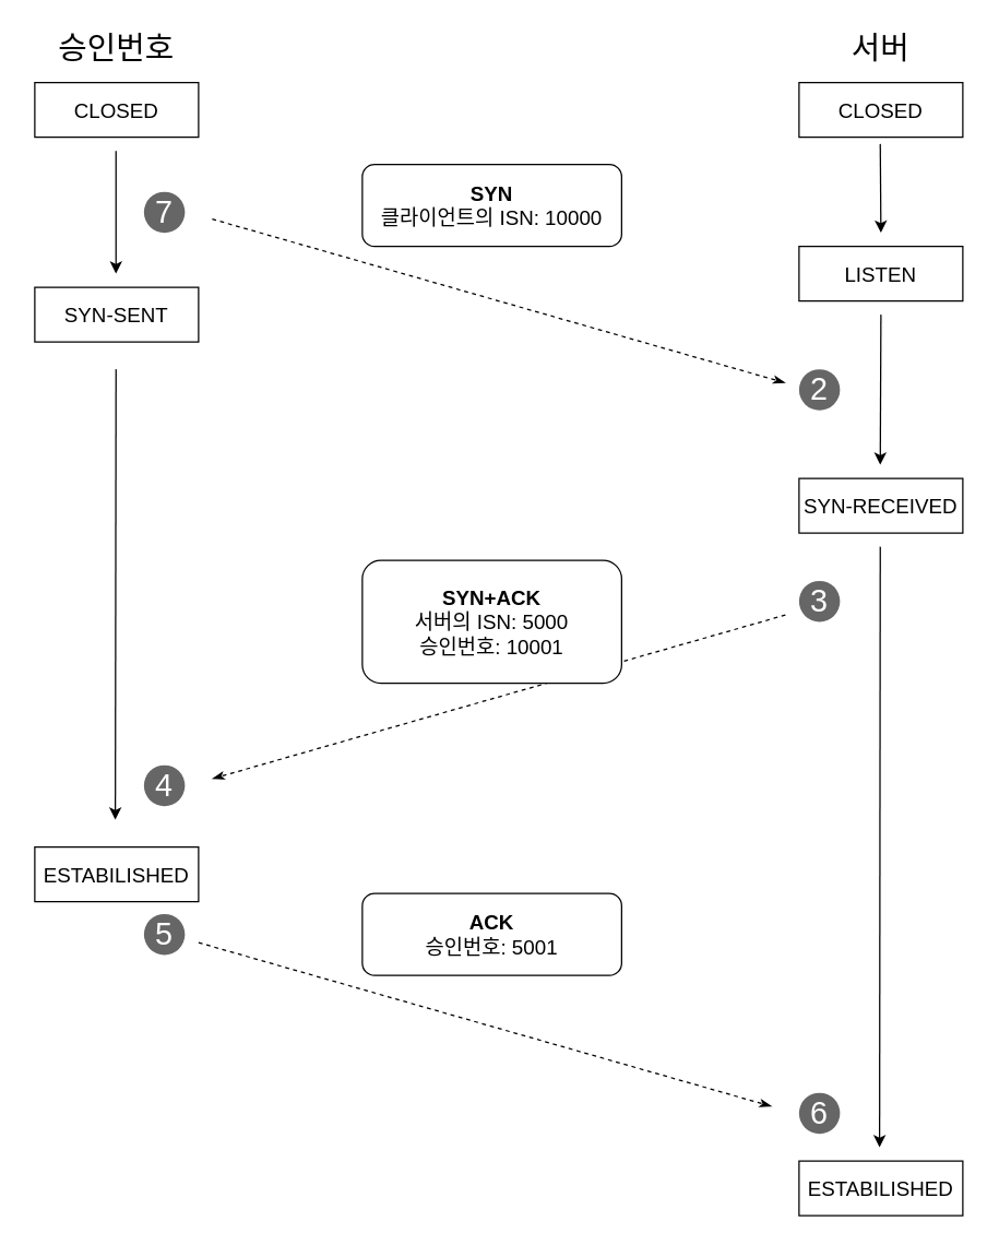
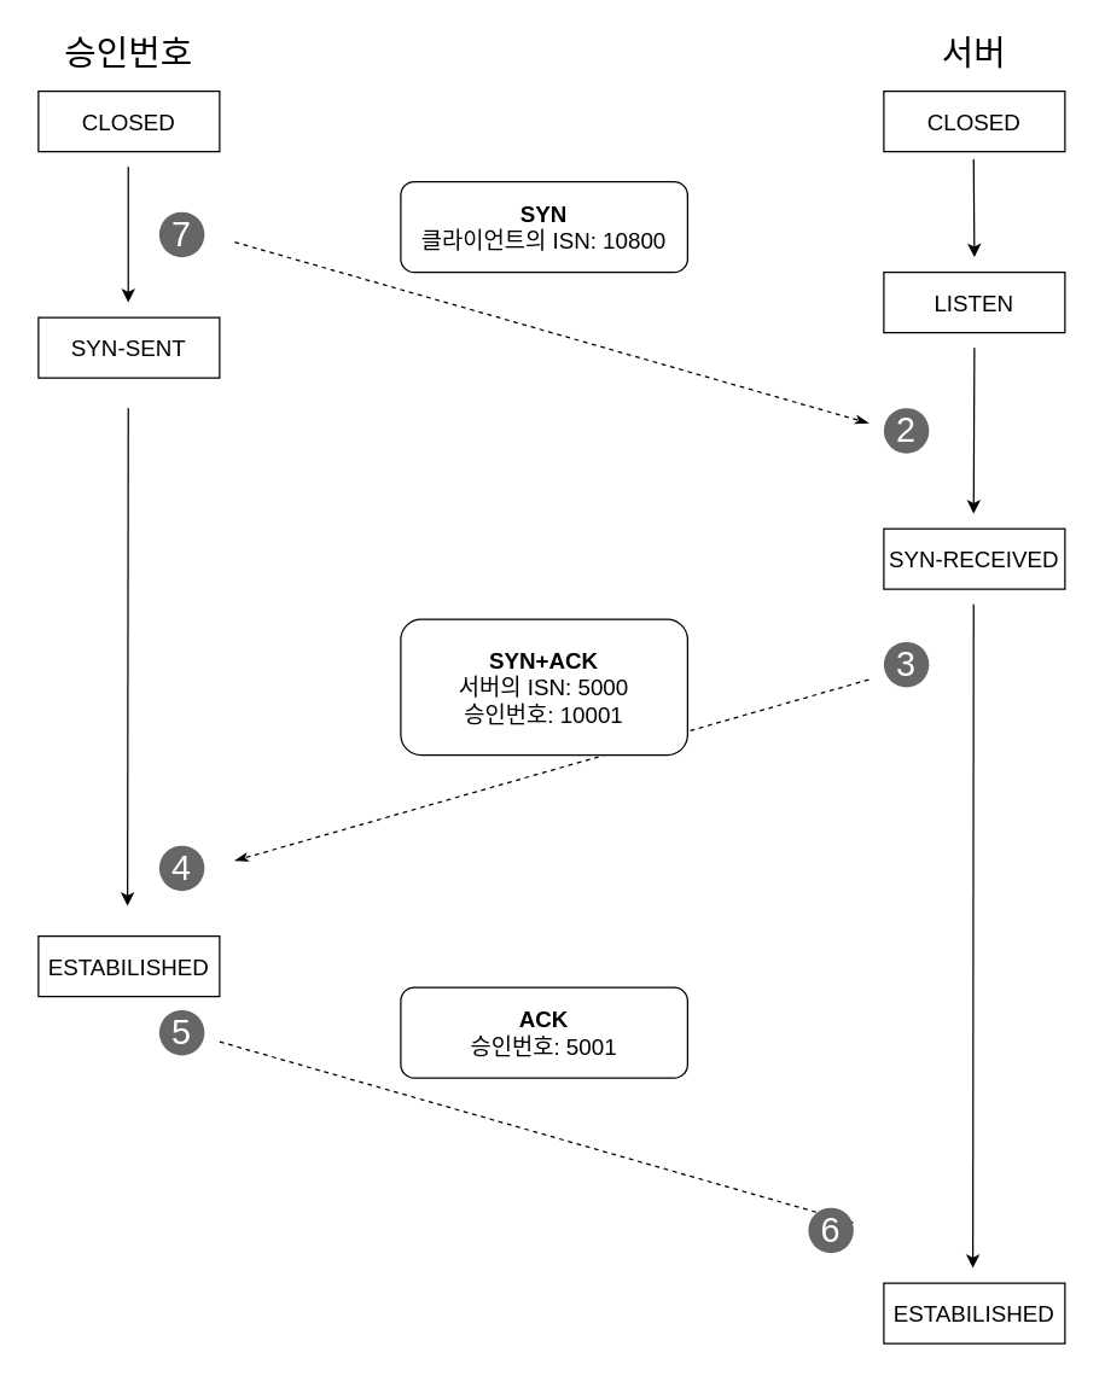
  <mxCell id="0" />
  <mxCell id="1" parent="0" />
  <mxCell id="2" value="CLOSED" style="rounded=0;whiteSpace=wrap;html=1;fontSize=15;" parent="1" vertex="1"><mxGeometry x="25" y="60" width="120" height="40" as="geometry" /></mxCell>
  <mxCell id="3" value="SYN-SENT" style="rounded=0;whiteSpace=wrap;html=1;fontSize=15;" parent="1" vertex="1"><mxGeometry x="25" y="210" width="120" height="40" as="geometry" /></mxCell>
  <mxCell id="4" value="ESTABILISHED" style="rounded=0;whiteSpace=wrap;html=1;fontSize=15;" parent="1" vertex="1"><mxGeometry x="25" y="620" width="120" height="40" as="geometry" /></mxCell>
  <mxCell id="5" value="CLOSED" style="rounded=0;whiteSpace=wrap;html=1;fontSize=15;" parent="1" vertex="1"><mxGeometry x="585" y="60" width="120" height="40" as="geometry" /></mxCell>
  <mxCell id="6" value="LISTEN" style="rounded=0;whiteSpace=wrap;html=1;fontSize=15;" parent="1" vertex="1"><mxGeometry x="585" y="180" width="120" height="40" as="geometry" /></mxCell>
  <mxCell id="7" value="SYN-RECEIVED" style="rounded=0;whiteSpace=wrap;html=1;fontSize=15;" parent="1" vertex="1"><mxGeometry x="585" y="350" width="120" height="40" as="geometry" /></mxCell>
  <mxCell id="8" value="ESTABILISHED" style="rounded=0;whiteSpace=wrap;html=1;fontSize=15;" parent="1" vertex="1"><mxGeometry x="585" y="850" width="120" height="40" as="geometry" /></mxCell>
  <mxCell id="9" value="" style="endArrow=classic;html=1;rounded=0;fontSize=15;" parent="1" edge="1"><mxGeometry width="50" height="50" relative="1" as="geometry"><mxPoint x="84.5" y="110" as="sourcePoint" /><mxPoint x="84.5" y="200" as="targetPoint" /></mxGeometry></mxCell>
  <mxCell id="10" value="" style="endArrow=classicThin;html=1;rounded=0;dashed=1;endFill=1;fontSize=15;" parent="1" edge="1"><mxGeometry width="50" height="50" relative="1" as="geometry"><mxPoint x="155" y="160" as="sourcePoint" /><mxPoint x="575" y="280" as="targetPoint" /></mxGeometry></mxCell>
- <mxCell id="11" value="&lt;b style=&quot;font-size: 15px;&quot;&gt;SYN&lt;/b&gt;&lt;br style=&quot;font-size: 15px;&quot;&gt;클라이언트의 ISN: 10000&lt;br style=&quot;font-size: 15px;&quot;&gt;" style="rounded=1;whiteSpace=wrap;html=1;fontSize=15;" parent="1" vertex="1"><mxGeometry x="265" y="120" width="190" height="60" as="geometry" /></mxCell>
+ <mxCell id="11" value="&lt;b style=&quot;font-size: 15px;&quot;&gt;SYN&lt;/b&gt;&lt;br style=&quot;font-size: 15px;&quot;&gt;클라이언트의 ISN: 10800&lt;br style=&quot;font-size: 15px;&quot;&gt;" style="rounded=1;whiteSpace=wrap;html=1;fontSize=15;" parent="1" vertex="1"><mxGeometry x="265" y="120" width="190" height="60" as="geometry" /></mxCell>
  <mxCell id="12" value="" style="endArrow=classic;html=1;rounded=0;fontSize=15;" parent="1" edge="1"><mxGeometry width="50" height="50" relative="1" as="geometry"><mxPoint x="84.5" y="270" as="sourcePoint" /><mxPoint x="84" y="600" as="targetPoint" /></mxGeometry></mxCell>
  <mxCell id="13" value="" style="endArrow=classic;html=1;rounded=0;fontSize=15;" parent="1" edge="1"><mxGeometry width="50" height="50" relative="1" as="geometry"><mxPoint x="644.5" y="105" as="sourcePoint" /><mxPoint x="645" y="170" as="targetPoint" /></mxGeometry></mxCell>
  <mxCell id="14" value="" style="endArrow=classic;html=1;rounded=0;fontSize=15;" parent="1" edge="1"><mxGeometry width="50" height="50" relative="1" as="geometry"><mxPoint x="645" y="230" as="sourcePoint" /><mxPoint x="644.5" y="340" as="targetPoint" /></mxGeometry></mxCell>
  <mxCell id="15" value="" style="endArrow=classic;html=1;rounded=0;fontSize=15;" parent="1" edge="1"><mxGeometry width="50" height="50" relative="1" as="geometry"><mxPoint x="644.5" y="400" as="sourcePoint" /><mxPoint x="644" y="840" as="targetPoint" /></mxGeometry></mxCell>
  <mxCell id="16" value="" style="endArrow=classicThin;html=1;rounded=0;dashed=1;endFill=1;fontSize=15;" parent="1" edge="1"><mxGeometry width="50" height="50" relative="1" as="geometry"><mxPoint x="575" y="450" as="sourcePoint" /><mxPoint x="155" y="570" as="targetPoint" /></mxGeometry></mxCell>
  <mxCell id="17" value="" style="endArrow=classicThin;html=1;rounded=0;dashed=1;endFill=1;fontSize=15;" parent="1" edge="1"><mxGeometry width="50" height="50" relative="1" as="geometry"><mxPoint x="145" y="690" as="sourcePoint" /><mxPoint x="565" y="810" as="targetPoint" /></mxGeometry></mxCell>
  <mxCell id="18" value="&lt;b style=&quot;font-size: 15px;&quot;&gt;SYN+ACK&lt;br style=&quot;font-size: 15px;&quot;&gt;&lt;/b&gt;서버의 ISN: 5000&lt;br style=&quot;font-size: 15px;&quot;&gt;승인번호: 10001" style="rounded=1;whiteSpace=wrap;html=1;fontSize=15;" parent="1" vertex="1"><mxGeometry x="265" y="410" width="190" height="90" as="geometry" /></mxCell>
  <mxCell id="19" value="&lt;b style=&quot;font-size: 15px;&quot;&gt;ACK&lt;br style=&quot;font-size: 15px;&quot;&gt;&lt;/b&gt;승인번호: 5001" style="rounded=1;whiteSpace=wrap;html=1;fontSize=15;" parent="1" vertex="1"><mxGeometry x="265" y="654" width="190" height="60" as="geometry" /></mxCell>
  <mxCell id="20" value="&lt;font style=&quot;font-size: 23px;&quot;&gt;7&lt;/font&gt;" style="ellipse;whiteSpace=wrap;html=1;aspect=fixed;fillColor=#666666;strokeColor=none;fontColor=#FFFFFF;" parent="1" vertex="1"><mxGeometry x="105" y="140" width="30" height="30" as="geometry" /></mxCell>
  <mxCell id="21" value="&lt;font style=&quot;font-size: 23px;&quot;&gt;2&lt;/font&gt;" style="ellipse;whiteSpace=wrap;html=1;aspect=fixed;fillColor=#666666;strokeColor=none;fontColor=#FFFFFF;" parent="1" vertex="1"><mxGeometry x="585" y="270" width="30" height="30" as="geometry" /></mxCell>
  <mxCell id="22" value="&lt;font style=&quot;font-size: 23px;&quot;&gt;3&lt;/font&gt;" style="ellipse;whiteSpace=wrap;html=1;aspect=fixed;fillColor=#666666;strokeColor=none;fontColor=#FFFFFF;" parent="1" vertex="1"><mxGeometry x="585" y="425" width="30" height="30" as="geometry" /></mxCell>
  <mxCell id="23" value="&lt;font style=&quot;font-size: 23px;&quot;&gt;4&lt;/font&gt;" style="ellipse;whiteSpace=wrap;html=1;aspect=fixed;fillColor=#666666;strokeColor=none;fontColor=#FFFFFF;" parent="1" vertex="1"><mxGeometry x="105" y="560" width="30" height="30" as="geometry" /></mxCell>
  <mxCell id="24" value="&lt;font style=&quot;font-size: 23px;&quot;&gt;5&lt;/font&gt;" style="ellipse;whiteSpace=wrap;html=1;aspect=fixed;fillColor=#666666;strokeColor=none;fontColor=#FFFFFF;" parent="1" vertex="1"><mxGeometry x="105" y="669" width="30" height="30" as="geometry" /></mxCell>
- <mxCell id="25" value="&lt;font style=&quot;font-size: 23px;&quot;&gt;6&lt;/font&gt;" style="ellipse;whiteSpace=wrap;html=1;aspect=fixed;fillColor=#666666;strokeColor=none;fontColor=#FFFFFF;" parent="1" vertex="1"><mxGeometry x="585" y="800" width="30" height="30" as="geometry" /></mxCell>
+ <mxCell id="25" value="&lt;font style=&quot;font-size: 23px;&quot;&gt;6&lt;/font&gt;" style="ellipse;whiteSpace=wrap;html=1;aspect=fixed;fillColor=#666666;strokeColor=none;fontColor=#FFFFFF;" parent="1" vertex="1"><mxGeometry x="535" y="800" width="30" height="30" as="geometry" /></mxCell>
  <mxCell id="26" value="승인번호" style="text;html=1;strokeColor=none;fillColor=none;align=center;verticalAlign=middle;whiteSpace=wrap;rounded=0;fontSize=23;" vertex="1" parent="1"><mxGeometry x="20" y="20" width="130" height="30" as="geometry" /></mxCell>
  <mxCell id="27" value="서버" style="text;html=1;strokeColor=none;fillColor=none;align=center;verticalAlign=middle;whiteSpace=wrap;rounded=0;fontSize=23;" vertex="1" parent="1"><mxGeometry x="580" y="20" width="130" height="30" as="geometry" /></mxCell>
